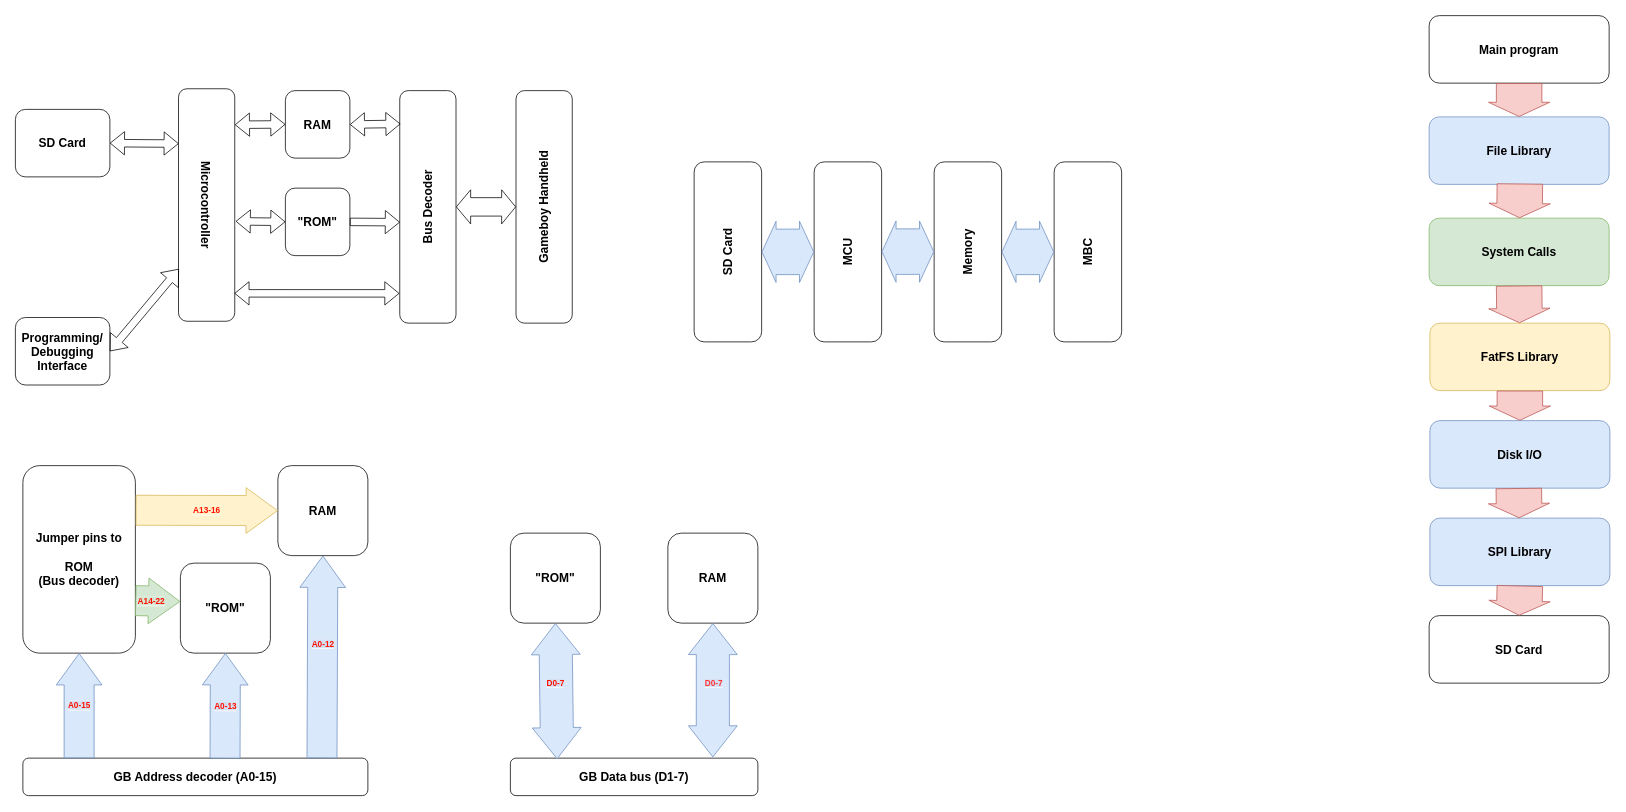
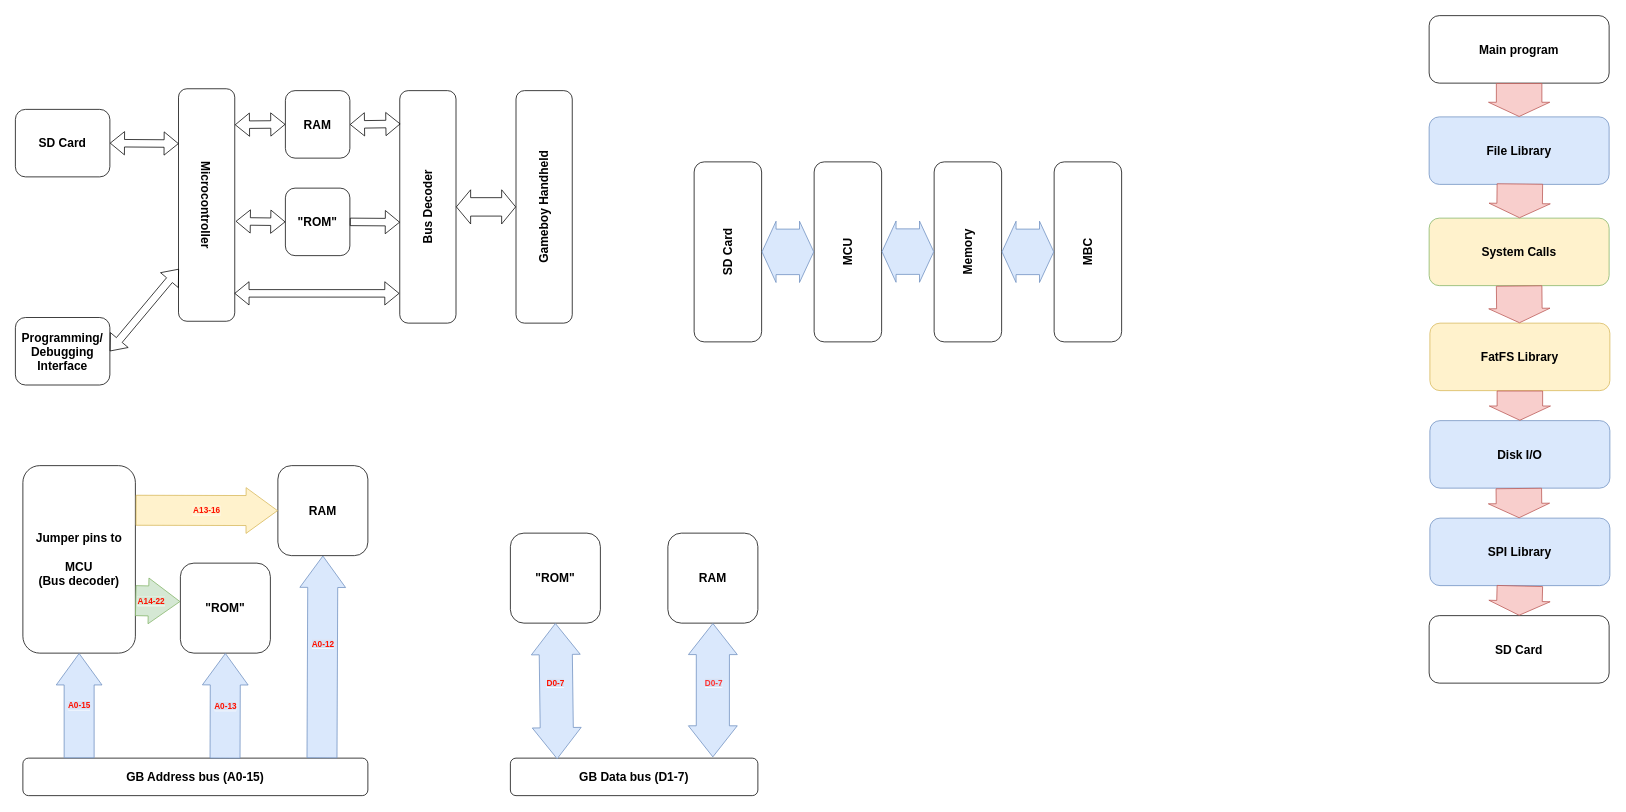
  <mxCell id="0" />
  <mxCell id="1" parent="0" />
  <mxCell id="2" value="&lt;font style=&quot;font-size: 16px&quot;&gt;&lt;b&gt;&quot;ROM&quot;&lt;/b&gt;&lt;/font&gt;" style="rounded=1;whiteSpace=wrap;html=1;" parent="1" vertex="1"><mxGeometry x="380" y="250" width="86" height="90" as="geometry" /></mxCell>
  <mxCell id="3" value="&lt;span style=&quot;font-size: 16px&quot;&gt;&lt;b&gt;RAM&lt;/b&gt;&lt;/span&gt;" style="rounded=1;whiteSpace=wrap;html=1;" parent="1" vertex="1"><mxGeometry x="380" y="120" width="86" height="90" as="geometry" /></mxCell>
  <mxCell id="4" value="&lt;span style=&quot;font-size: 16px&quot;&gt;&lt;b&gt;Bus Decoder&lt;/b&gt;&lt;/span&gt;" style="rounded=1;whiteSpace=wrap;html=1;rotation=-90;" parent="1" vertex="1"><mxGeometry x="415" y="237.5" width="310" height="75" as="geometry" /></mxCell>
  <mxCell id="5" value="&lt;span style=&quot;font-size: 16px&quot;&gt;&lt;b&gt;Microcontroller&lt;/b&gt;&lt;/span&gt;" style="rounded=1;whiteSpace=wrap;html=1;rotation=90;" parent="1" vertex="1"><mxGeometry x="120" y="235" width="310" height="75" as="geometry" /></mxCell>
  <mxCell id="6" value="" style="shape=flexArrow;endArrow=classic;startArrow=classic;html=1;exitX=0.155;exitY=-0.002;exitDx=0;exitDy=0;exitPerimeter=0;entryX=0;entryY=0.5;entryDx=0;entryDy=0;" parent="1" source="5" target="3" edge="1"><mxGeometry width="50" height="50" relative="1" as="geometry"><mxPoint x="430" y="380" as="sourcePoint" /><mxPoint x="480" y="330" as="targetPoint" /></mxGeometry></mxCell>
  <mxCell id="7" value="" style="shape=flexArrow;endArrow=classic;startArrow=classic;html=1;entryX=0;entryY=0.5;entryDx=0;entryDy=0;exitX=0.57;exitY=-0.017;exitDx=0;exitDy=0;exitPerimeter=0;" parent="1" source="5" target="2" edge="1"><mxGeometry width="50" height="50" relative="1" as="geometry"><mxPoint x="327" y="295" as="sourcePoint" /><mxPoint x="430" y="230" as="targetPoint" /></mxGeometry></mxCell>
  <mxCell id="8" value="" style="shape=flexArrow;endArrow=classic;startArrow=classic;html=1;exitX=0.155;exitY=-0.002;exitDx=0;exitDy=0;exitPerimeter=0;entryX=0.857;entryY=0.013;entryDx=0;entryDy=0;entryPerimeter=0;" parent="1" target="4" edge="1"><mxGeometry width="50" height="50" relative="1" as="geometry"><mxPoint x="466" y="165.21" as="sourcePoint" /><mxPoint x="518.35" y="164.66" as="targetPoint" /></mxGeometry></mxCell>
  <mxCell id="9" value="&lt;span style=&quot;font-size: 16px&quot;&gt;&lt;b&gt;Gameboy Handheld&lt;/b&gt;&lt;/span&gt;" style="rounded=1;whiteSpace=wrap;html=1;rotation=-90;" parent="1" vertex="1"><mxGeometry x="570" y="237.5" width="310" height="75" as="geometry" /></mxCell>
  <mxCell id="10" value="" style="shape=flexArrow;endArrow=classic;startArrow=classic;html=1;exitX=0.5;exitY=1;exitDx=0;exitDy=0;entryX=0.5;entryY=0;entryDx=0;entryDy=0;width=24.571;endSize=5.88;" parent="1" source="4" target="9" edge="1"><mxGeometry width="50" height="50" relative="1" as="geometry"><mxPoint x="680" y="320" as="sourcePoint" /><mxPoint x="730" y="270" as="targetPoint" /></mxGeometry></mxCell>
  <mxCell id="11" value="" style="shape=flexArrow;endArrow=classic;startArrow=classic;html=1;entryX=0.128;entryY=-0.006;entryDx=0;entryDy=0;exitX=0.88;exitY=0.006;exitDx=0;exitDy=0;exitPerimeter=0;entryPerimeter=0;" parent="1" source="5" target="4" edge="1"><mxGeometry width="50" height="50" relative="1" as="geometry"><mxPoint x="399.995" y="390" as="sourcePoint" /><mxPoint x="466.22" y="390.8" as="targetPoint" /></mxGeometry></mxCell>
  <mxCell id="12" value="&lt;span style=&quot;font-size: 16px&quot;&gt;&lt;b&gt;SD Card&lt;br&gt;&lt;/b&gt;&lt;/span&gt;" style="rounded=1;whiteSpace=wrap;html=1;" parent="1" vertex="1"><mxGeometry x="20" y="145" width="126" height="90" as="geometry" /></mxCell>
  <mxCell id="13" value="&lt;span style=&quot;font-size: 16px&quot;&gt;&lt;b&gt;Programming/&lt;br&gt;Debugging&lt;br&gt;Interface&lt;br&gt;&lt;/b&gt;&lt;/span&gt;" style="rounded=1;whiteSpace=wrap;html=1;" parent="1" vertex="1"><mxGeometry x="20" y="422.5" width="126" height="90" as="geometry" /></mxCell>
  <mxCell id="14" value="" style="shape=flexArrow;endArrow=classic;startArrow=classic;html=1;exitX=1;exitY=0.5;exitDx=0;exitDy=0;entryX=0.236;entryY=0.996;entryDx=0;entryDy=0;entryPerimeter=0;" parent="1" source="12" target="5" edge="1"><mxGeometry width="50" height="50" relative="1" as="geometry"><mxPoint x="150" y="190.21" as="sourcePoint" /><mxPoint x="217.35" y="189.66" as="targetPoint" /></mxGeometry></mxCell>
  <mxCell id="15" value="" style="shape=flexArrow;endArrow=classic;startArrow=classic;html=1;exitX=1;exitY=0.5;exitDx=0;exitDy=0;entryX=0.775;entryY=0.994;entryDx=0;entryDy=0;entryPerimeter=0;" parent="1" source="13" target="5" edge="1"><mxGeometry width="50" height="50" relative="1" as="geometry"><mxPoint x="146" y="357.17" as="sourcePoint" /><mxPoint x="237.8" y="357.83" as="targetPoint" /></mxGeometry></mxCell>
  <mxCell id="16" value="" style="shape=flexArrow;endArrow=classic;html=1;exitX=1;exitY=0.5;exitDx=0;exitDy=0;entryX=0.434;entryY=0.003;entryDx=0;entryDy=0;entryPerimeter=0;" parent="1" source="2" target="4" edge="1"><mxGeometry width="50" height="50" relative="1" as="geometry"><mxPoint x="470" y="320" as="sourcePoint" /><mxPoint x="520" y="270" as="targetPoint" /></mxGeometry></mxCell>
- <mxCell id="17" value="&lt;span style=&quot;font-size: 16px&quot;&gt;&lt;b&gt;GB Address decoder (A0-15)&lt;/b&gt;&lt;/span&gt;" style="rounded=1;whiteSpace=wrap;html=1;" parent="1" vertex="1"><mxGeometry x="30" y="1010" width="460" height="50" as="geometry" /></mxCell>
- <mxCell id="18" value="&lt;span style=&quot;font-size: 16px&quot;&gt;&lt;b&gt;Jumper pins to&lt;br&gt;&lt;br&gt;ROM &lt;br&gt;(Bus decoder)&lt;/b&gt;&lt;/span&gt;" style="rounded=1;whiteSpace=wrap;html=1;" parent="1" vertex="1"><mxGeometry x="30" y="620" width="150" height="250" as="geometry" /></mxCell>
+ <mxCell id="17" value="&lt;span style=&quot;font-size: 16px&quot;&gt;&lt;b&gt;GB Address bus (A0-15)&lt;/b&gt;&lt;/span&gt;" style="rounded=1;whiteSpace=wrap;html=1;" parent="1" vertex="1"><mxGeometry x="30" y="1010" width="460" height="50" as="geometry" /></mxCell>
+ <mxCell id="18" value="&lt;span style=&quot;font-size: 16px&quot;&gt;&lt;b&gt;Jumper pins to&lt;br&gt;&lt;br&gt;MCU &lt;br&gt;(Bus decoder)&lt;/b&gt;&lt;/span&gt;" style="rounded=1;whiteSpace=wrap;html=1;" parent="1" vertex="1"><mxGeometry x="30" y="620" width="150" height="250" as="geometry" /></mxCell>
  <mxCell id="19" value="" style="shape=flexArrow;endArrow=classic;html=1;entryX=0.5;entryY=1;entryDx=0;entryDy=0;width=40;endSize=13.64;fillColor=#dae8fc;strokeColor=#6c8ebf;" parent="1" target="18" edge="1"><mxGeometry width="50" height="50" relative="1" as="geometry"><mxPoint x="105" y="1010" as="sourcePoint" /><mxPoint x="430" y="800" as="targetPoint" /></mxGeometry></mxCell>
  <mxCell id="20" value="&lt;font color=&quot;#ff1100&quot;&gt;&lt;b style=&quot;background-color: rgb(212 , 225 , 245)&quot;&gt;A0-15&lt;/b&gt;&lt;/font&gt;" style="edgeLabel;html=1;align=center;verticalAlign=middle;resizable=0;points=[];" parent="19" vertex="1" connectable="0"><mxGeometry x="0.266" y="-16" relative="1" as="geometry"><mxPoint x="-16.22" y="18.84" as="offset" /></mxGeometry></mxCell>
  <mxCell id="21" value="&lt;span style=&quot;font-size: 16px&quot;&gt;&lt;b&gt;&quot;ROM&quot;&lt;/b&gt;&lt;/span&gt;" style="rounded=1;whiteSpace=wrap;html=1;" parent="1" vertex="1"><mxGeometry x="240" y="750" width="120" height="120" as="geometry" /></mxCell>
  <mxCell id="22" value="&lt;span style=&quot;font-size: 16px&quot;&gt;&lt;b&gt;RAM&lt;/b&gt;&lt;/span&gt;" style="rounded=1;whiteSpace=wrap;html=1;" parent="1" vertex="1"><mxGeometry x="370" y="620" width="120" height="120" as="geometry" /></mxCell>
  <mxCell id="23" value="" style="shape=flexArrow;endArrow=classic;html=1;exitX=0.586;exitY=0.008;exitDx=0;exitDy=0;exitPerimeter=0;width=40;endSize=13.64;entryX=0.5;entryY=1;entryDx=0;entryDy=0;fillColor=#dae8fc;strokeColor=#6c8ebf;" parent="1" source="17" target="21" edge="1"><mxGeometry width="50" height="50" relative="1" as="geometry"><mxPoint x="300.3" y="1009.8" as="sourcePoint" /><mxPoint x="299.7" y="870" as="targetPoint" /></mxGeometry></mxCell>
  <mxCell id="24" value="&lt;font color=&quot;#ff1100&quot;&gt;&lt;b style=&quot;background-color: rgb(212 , 225 , 245)&quot;&gt;A0-13&lt;/b&gt;&lt;/font&gt;" style="edgeLabel;html=1;align=center;verticalAlign=middle;resizable=0;points=[];" parent="23" vertex="1" connectable="0"><mxGeometry x="0.266" y="-16" relative="1" as="geometry"><mxPoint x="-16.22" y="18.84" as="offset" /></mxGeometry></mxCell>
  <mxCell id="25" value="" style="shape=flexArrow;endArrow=classic;html=1;exitX=0.867;exitY=0;exitDx=0;exitDy=0;exitPerimeter=0;width=40;endSize=13.64;entryX=0.5;entryY=1;entryDx=0;entryDy=0;fillColor=#dae8fc;strokeColor=#6c8ebf;" parent="1" source="17" target="22" edge="1"><mxGeometry width="50" height="50" relative="1" as="geometry"><mxPoint x="430.51" y="941.2" as="sourcePoint" /><mxPoint x="429.492" y="800" as="targetPoint" /></mxGeometry></mxCell>
  <mxCell id="26" value="&lt;font color=&quot;#ff1100&quot;&gt;&lt;b style=&quot;background-color: rgb(212 , 225 , 245)&quot;&gt;A0-12&lt;/b&gt;&lt;/font&gt;" style="edgeLabel;html=1;align=center;verticalAlign=middle;resizable=0;points=[];" parent="25" vertex="1" connectable="0"><mxGeometry x="0.266" y="-16" relative="1" as="geometry"><mxPoint x="-16.22" y="18.84" as="offset" /></mxGeometry></mxCell>
  <mxCell id="27" value="" style="shape=flexArrow;endArrow=classic;html=1;exitX=1.003;exitY=0.238;exitDx=0;exitDy=0;width=40;endSize=13.64;entryX=0;entryY=0.5;entryDx=0;entryDy=0;exitPerimeter=0;fillColor=#fff2cc;strokeColor=#d6b656;" parent="1" source="18" target="22" edge="1"><mxGeometry width="50" height="50" relative="1" as="geometry"><mxPoint x="310" y="770" as="sourcePoint" /><mxPoint x="311.18" y="500" as="targetPoint" /></mxGeometry></mxCell>
  <mxCell id="28" value="&lt;font color=&quot;#ff1100&quot;&gt;&lt;b style=&quot;background-color: rgb(255 , 242 , 204)&quot;&gt;A13-16&lt;/b&gt;&lt;/font&gt;" style="edgeLabel;html=1;align=center;verticalAlign=middle;resizable=0;points=[];" parent="27" vertex="1" connectable="0"><mxGeometry x="0.266" y="-16" relative="1" as="geometry"><mxPoint x="-25.41" y="-15.82" as="offset" /></mxGeometry></mxCell>
  <mxCell id="29" value="" style="shape=flexArrow;endArrow=classic;html=1;exitX=1.003;exitY=0.238;exitDx=0;exitDy=0;width=40;endSize=13.64;entryX=-0.001;entryY=0.427;entryDx=0;entryDy=0;exitPerimeter=0;entryPerimeter=0;fillColor=#d5e8d4;strokeColor=#82b366;" parent="1" target="21" edge="1"><mxGeometry width="50" height="50" relative="1" as="geometry"><mxPoint x="180" y="800" as="sourcePoint" /><mxPoint x="369.55" y="800.5" as="targetPoint" /></mxGeometry></mxCell>
  <mxCell id="30" value="&lt;font color=&quot;#ff1100&quot;&gt;&lt;b style=&quot;background-color: rgb(213 , 232 , 212)&quot;&gt;A14-22&lt;/b&gt;&lt;/font&gt;" style="edgeLabel;html=1;align=center;verticalAlign=middle;resizable=0;points=[];" parent="29" vertex="1" connectable="0"><mxGeometry x="0.266" y="-16" relative="1" as="geometry"><mxPoint x="-17.66" y="-15.82" as="offset" /></mxGeometry></mxCell>
  <mxCell id="31" value="&lt;span style=&quot;font-size: 16px&quot;&gt;&lt;b&gt;GB Data bus (D1-7)&lt;/b&gt;&lt;/span&gt;" style="rounded=1;whiteSpace=wrap;html=1;" parent="1" vertex="1"><mxGeometry x="680" y="1010" width="330" height="50" as="geometry" /></mxCell>
  <mxCell id="32" value="&lt;span style=&quot;font-size: 16px&quot;&gt;&lt;b&gt;&quot;ROM&quot;&lt;/b&gt;&lt;/span&gt;" style="rounded=1;whiteSpace=wrap;html=1;" parent="1" vertex="1"><mxGeometry x="680" y="710" width="120" height="120" as="geometry" /></mxCell>
  <mxCell id="33" value="&lt;span style=&quot;font-size: 16px&quot;&gt;&lt;b&gt;RAM&lt;/b&gt;&lt;/span&gt;" style="rounded=1;whiteSpace=wrap;html=1;" parent="1" vertex="1"><mxGeometry x="890" y="710" width="120" height="120" as="geometry" /></mxCell>
  <mxCell id="34" value="" style="shape=flexArrow;endArrow=classic;startArrow=classic;html=1;entryX=0.5;entryY=1;entryDx=0;entryDy=0;exitX=0.189;exitY=0.027;exitDx=0;exitDy=0;exitPerimeter=0;width=44.167;endSize=13.483;startSize=13.483;fillColor=#dae8fc;strokeColor=#6c8ebf;" parent="1" source="31" target="32" edge="1"><mxGeometry width="50" height="50" relative="1" as="geometry"><mxPoint x="750" y="940" as="sourcePoint" /><mxPoint x="800" y="890" as="targetPoint" /></mxGeometry></mxCell>
  <mxCell id="35" value="&lt;font color=&quot;#ff1100&quot;&gt;&lt;b style=&quot;background-color: rgb(212 , 225 , 245)&quot;&gt;D0-7&lt;/b&gt;&lt;/font&gt;" style="edgeLabel;html=1;align=center;verticalAlign=middle;resizable=0;points=[];" parent="34" vertex="1" connectable="0"><mxGeometry x="0.153" y="-2" relative="1" as="geometry"><mxPoint x="-3" y="3.49" as="offset" /></mxGeometry></mxCell>
  <mxCell id="36" value="" style="shape=flexArrow;endArrow=classic;startArrow=classic;html=1;entryX=0.5;entryY=1;entryDx=0;entryDy=0;exitX=0.818;exitY=-0.023;exitDx=0;exitDy=0;exitPerimeter=0;width=44.167;endSize=13.483;startSize=13.483;fillColor=#dae8fc;strokeColor=#6c8ebf;" parent="1" source="31" target="33" edge="1"><mxGeometry width="50" height="50" relative="1" as="geometry"><mxPoint x="752.37" y="1021.35" as="sourcePoint" /><mxPoint x="750" y="840" as="targetPoint" /></mxGeometry></mxCell>
  <mxCell id="37" value="&lt;font color=&quot;#ff3333&quot;&gt;&lt;b style=&quot;background-color: rgb(212 , 225 , 245)&quot;&gt;D0-7&lt;/b&gt;&lt;/font&gt;" style="edgeLabel;html=1;align=center;verticalAlign=middle;resizable=0;points=[];" parent="36" vertex="1" connectable="0"><mxGeometry x="0.103" y="3" relative="1" as="geometry"><mxPoint x="3.03" y="-0.23" as="offset" /></mxGeometry></mxCell>
  <mxCell id="38" value="&lt;span style=&quot;font-size: 16px&quot;&gt;&lt;b&gt;Memory&lt;/b&gt;&lt;/span&gt;" style="rounded=1;whiteSpace=wrap;html=1;rotation=-90;" parent="1" vertex="1"><mxGeometry x="1170" y="290" width="240" height="90" as="geometry" /></mxCell>
  <mxCell id="39" value="&lt;span style=&quot;font-size: 16px&quot;&gt;&lt;b&gt;MCU&lt;/b&gt;&lt;/span&gt;" style="rounded=1;whiteSpace=wrap;html=1;rotation=-90;" parent="1" vertex="1"><mxGeometry x="1010" y="290" width="240" height="90" as="geometry" /></mxCell>
  <mxCell id="40" value="&lt;span style=&quot;font-size: 16px&quot;&gt;&lt;b&gt;MBC&lt;/b&gt;&lt;/span&gt;" style="rounded=1;whiteSpace=wrap;html=1;rotation=-90;" parent="1" vertex="1"><mxGeometry x="1330" y="290" width="240" height="90" as="geometry" /></mxCell>
  <mxCell id="41" value="&lt;span style=&quot;font-size: 16px&quot;&gt;&lt;b&gt;SD Card&lt;/b&gt;&lt;/span&gt;" style="rounded=1;whiteSpace=wrap;html=1;rotation=-90;" parent="1" vertex="1"><mxGeometry x="850" y="290" width="240" height="90" as="geometry" /></mxCell>
  <mxCell id="42" value="" style="shape=flexArrow;endArrow=classic;startArrow=classic;html=1;exitX=0.5;exitY=1;exitDx=0;exitDy=0;entryX=0.5;entryY=0;entryDx=0;entryDy=0;width=60.69;startSize=5.91;fillColor=#dae8fc;strokeColor=#6c8ebf;" parent="1" source="41" target="39" edge="1"><mxGeometry width="50" height="50" relative="1" as="geometry"><mxPoint x="1100" y="190" as="sourcePoint" /><mxPoint x="1150" y="140" as="targetPoint" /></mxGeometry></mxCell>
  <mxCell id="43" value="" style="shape=flexArrow;endArrow=classic;startArrow=classic;html=1;exitX=0.5;exitY=1;exitDx=0;exitDy=0;entryX=0.5;entryY=0;entryDx=0;entryDy=0;width=60.69;startSize=5.91;fillColor=#dae8fc;strokeColor=#6c8ebf;" parent="1" edge="1"><mxGeometry width="50" height="50" relative="1" as="geometry"><mxPoint x="1175" y="334.66" as="sourcePoint" /><mxPoint x="1245" y="334.66" as="targetPoint" /></mxGeometry></mxCell>
  <mxCell id="44" value="" style="shape=flexArrow;endArrow=classic;startArrow=classic;html=1;width=60.69;startSize=5.91;exitX=0.5;exitY=1;exitDx=0;exitDy=0;entryX=0.5;entryY=0;entryDx=0;entryDy=0;fillColor=#dae8fc;strokeColor=#6c8ebf;" parent="1" source="38" target="40" edge="1"><mxGeometry width="50" height="50" relative="1" as="geometry"><mxPoint x="1340" y="335" as="sourcePoint" /><mxPoint x="1400" y="335" as="targetPoint" /></mxGeometry></mxCell>
  <mxCell id="45" value="&lt;span style=&quot;font-size: 16px&quot;&gt;&lt;b&gt;SPI Library&lt;/b&gt;&lt;/span&gt;" style="rounded=1;whiteSpace=wrap;html=1;rotation=0;direction=east;fillColor=#dae8fc;strokeColor=#6c8ebf;" vertex="1" parent="1"><mxGeometry x="1906" y="690" width="240" height="90" as="geometry" /></mxCell>
  <mxCell id="46" value="&lt;span style=&quot;font-size: 16px&quot;&gt;&lt;b&gt;Disk I/O&lt;/b&gt;&lt;/span&gt;" style="rounded=1;whiteSpace=wrap;html=1;rotation=0;direction=east;fillColor=#dae8fc;strokeColor=#6c8ebf;" vertex="1" parent="1"><mxGeometry x="1906" y="560" width="240" height="90" as="geometry" /></mxCell>
  <mxCell id="47" value="&lt;span style=&quot;font-size: 16px&quot;&gt;&lt;b&gt;SD Card&lt;/b&gt;&lt;/span&gt;" style="rounded=1;whiteSpace=wrap;html=1;rotation=0;direction=east;" vertex="1" parent="1"><mxGeometry x="1905" y="820" width="240" height="90" as="geometry" /></mxCell>
  <mxCell id="48" value="&lt;span style=&quot;font-size: 16px&quot;&gt;&lt;b&gt;FatFS Library&lt;/b&gt;&lt;/span&gt;" style="rounded=1;whiteSpace=wrap;html=1;rotation=0;direction=east;fillColor=#fff2cc;strokeColor=#d6b656;" vertex="1" parent="1"><mxGeometry x="1906" y="430" width="240" height="90" as="geometry" /></mxCell>
  <mxCell id="49" value="" style="shape=flexArrow;endArrow=classic;startArrow=none;html=1;exitX=0.5;exitY=1;exitDx=0;exitDy=0;entryX=0.5;entryY=0;entryDx=0;entryDy=0;width=60.69;startSize=5.91;fillColor=#f8cecc;strokeColor=#b85450;startFill=0;" edge="1" parent="1" source="48" target="46"><mxGeometry width="50" height="50" relative="1" as="geometry"><mxPoint x="2170" y="650" as="sourcePoint" /><mxPoint x="2220" y="700" as="targetPoint" /></mxGeometry></mxCell>
  <mxCell id="50" value="" style="shape=flexArrow;endArrow=classic;startArrow=none;html=1;exitX=0.5;exitY=1;exitDx=0;exitDy=0;width=60.69;startSize=5.91;fillColor=#f8cecc;strokeColor=#b85450;startFill=0;" edge="1" parent="1"><mxGeometry width="50" height="50" relative="1" as="geometry"><mxPoint x="2024.58" y="650" as="sourcePoint" /><mxPoint x="2025" y="690" as="targetPoint" /></mxGeometry></mxCell>
  <mxCell id="51" value="" style="shape=flexArrow;endArrow=classic;startArrow=none;html=1;width=60.69;startSize=5.91;exitX=0.5;exitY=1;exitDx=0;exitDy=0;entryX=0.5;entryY=0;entryDx=0;entryDy=0;fillColor=#f8cecc;strokeColor=#b85450;startFill=0;" edge="1" parent="1" source="45" target="47"><mxGeometry width="50" height="50" relative="1" as="geometry"><mxPoint x="2025" y="890" as="sourcePoint" /><mxPoint x="2025" y="950" as="targetPoint" /></mxGeometry></mxCell>
- <mxCell id="52" value="&lt;span style=&quot;font-size: 16px&quot;&gt;&lt;b&gt;System Calls&lt;/b&gt;&lt;/span&gt;" style="rounded=1;whiteSpace=wrap;html=1;rotation=0;direction=east;fillColor=#d5e8d4;strokeColor=#82b366;" vertex="1" parent="1"><mxGeometry x="1905" y="290" width="240" height="90" as="geometry" /></mxCell>
+ <mxCell id="52" value="&lt;span style=&quot;font-size: 16px&quot;&gt;&lt;b&gt;System Calls&lt;/b&gt;&lt;/span&gt;" style="rounded=1;whiteSpace=wrap;html=1;rotation=0;direction=east;fillColor=#fff2cc;strokeColor=#82b366;" vertex="1" parent="1"><mxGeometry x="1905" y="290" width="240" height="90" as="geometry" /></mxCell>
  <mxCell id="53" value="&lt;span style=&quot;font-size: 16px&quot;&gt;&lt;b&gt;File Library&lt;/b&gt;&lt;/span&gt;" style="rounded=1;whiteSpace=wrap;html=1;rotation=0;direction=east;fillColor=#dae8fc;strokeColor=#6c8ebf;" vertex="1" parent="1"><mxGeometry x="1905" y="155" width="240" height="90" as="geometry" /></mxCell>
  <mxCell id="54" value="&lt;span style=&quot;font-size: 16px&quot;&gt;&lt;b&gt;Main program&lt;/b&gt;&lt;/span&gt;" style="rounded=1;whiteSpace=wrap;html=1;rotation=0;direction=east;" vertex="1" parent="1"><mxGeometry x="1905" y="20" width="240" height="90" as="geometry" /></mxCell>
  <mxCell id="55" value="" style="shape=flexArrow;endArrow=classic;startArrow=none;html=1;exitX=0.5;exitY=1;exitDx=0;exitDy=0;entryX=0.5;entryY=0;entryDx=0;entryDy=0;width=60.69;startSize=5.91;fillColor=#f8cecc;strokeColor=#b85450;startFill=0;" edge="1" parent="1" source="54" target="53"><mxGeometry width="50" height="50" relative="1" as="geometry"><mxPoint x="2170" y="169" as="sourcePoint" /><mxPoint x="2220" y="220" as="targetPoint" /></mxGeometry></mxCell>
  <mxCell id="56" value="" style="shape=flexArrow;endArrow=classic;startArrow=none;html=1;exitX=0.5;exitY=1;exitDx=0;exitDy=0;width=60.69;startSize=5.91;fillColor=#f8cecc;strokeColor=#b85450;startFill=0;" edge="1" parent="1" target="52"><mxGeometry width="50" height="50" relative="1" as="geometry"><mxPoint x="2026" y="244" as="sourcePoint" /><mxPoint x="2025" y="315" as="targetPoint" /></mxGeometry></mxCell>
  <mxCell id="57" value="" style="shape=flexArrow;endArrow=classic;startArrow=none;html=1;width=60.69;startSize=5.91;exitX=0.5;exitY=1;exitDx=0;exitDy=0;fillColor=#f8cecc;strokeColor=#b85450;startFill=0;" edge="1" parent="1" source="52" target="48"><mxGeometry width="50" height="50" relative="1" as="geometry"><mxPoint x="2025" y="410" as="sourcePoint" /><mxPoint x="2025" y="475" as="targetPoint" /></mxGeometry></mxCell>
